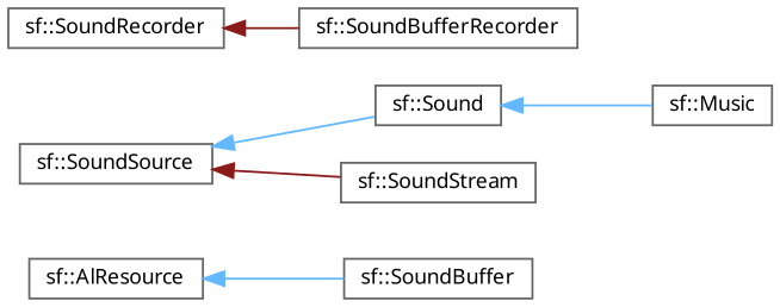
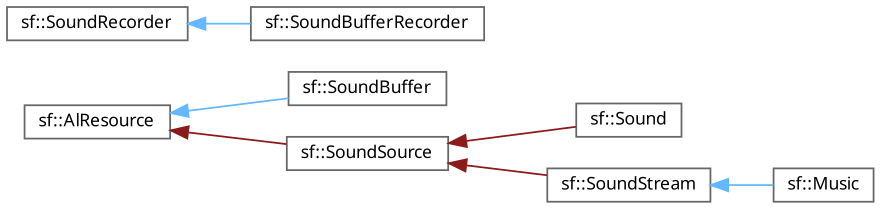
  digraph {
    fontname="Noto Sans"
    rankdir=LR
    node [color=grey40 fillcolor=white fontname="Noto Sans" fontsize=10 shape=box style=filled]
    edge [color=steelblue1 dir=back fontname="Noto Sans" fontsize=10 labelfontname=Helvetica labelfontsize=10 style=solid]
    n1 [height=0.2 label="sf::AlResource" width=0.4]
    n2 [height=0.2 label="sf::SoundBuffer" width=0.4]
    n3 [height=0.2 label="sf::SoundSource" width=0.4]
    n4 [height=0.2 label="sf::SoundRecorder" width=0.4]
    n5 [height=0.2 label="sf::SoundBufferRecorder" width=0.4]
    n6 [height=0.2 label="sf::Sound" width=0.4]
    n7 [height=0.2 label="sf::SoundStream" width=0.4]
    n8 [height=0.2 label="sf::Music" width=0.4]
    n1 -> n2
-   n3 -> n6
+   n1 -> n3 [color=firebrick4]
+   n3 -> n6 [color=firebrick4]
    n3 -> n7 [color=firebrick4]
-   n4 -> n5 [color=firebrick4]
-   n6 -> n8
+   n4 -> n5
+   n7 -> n8
  }
